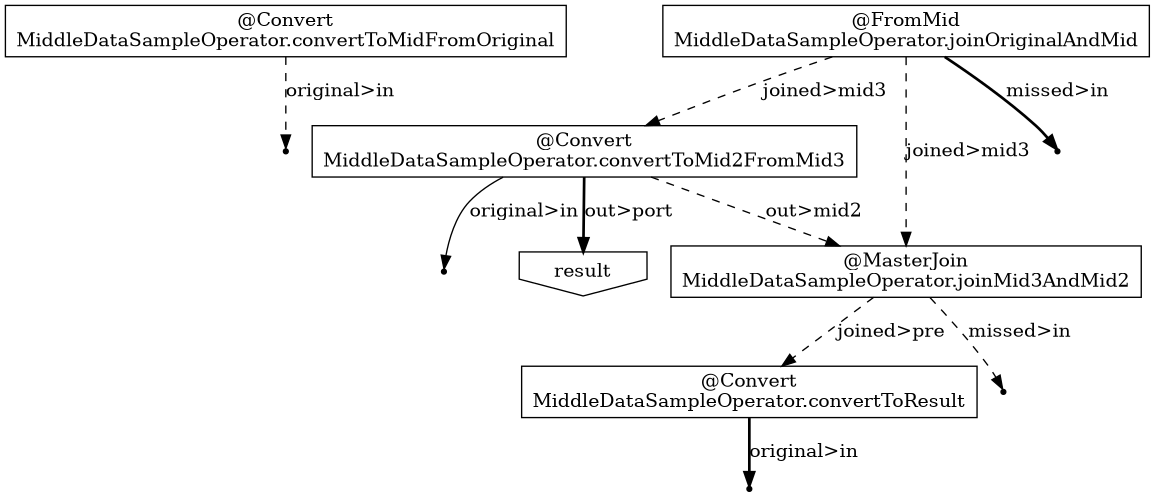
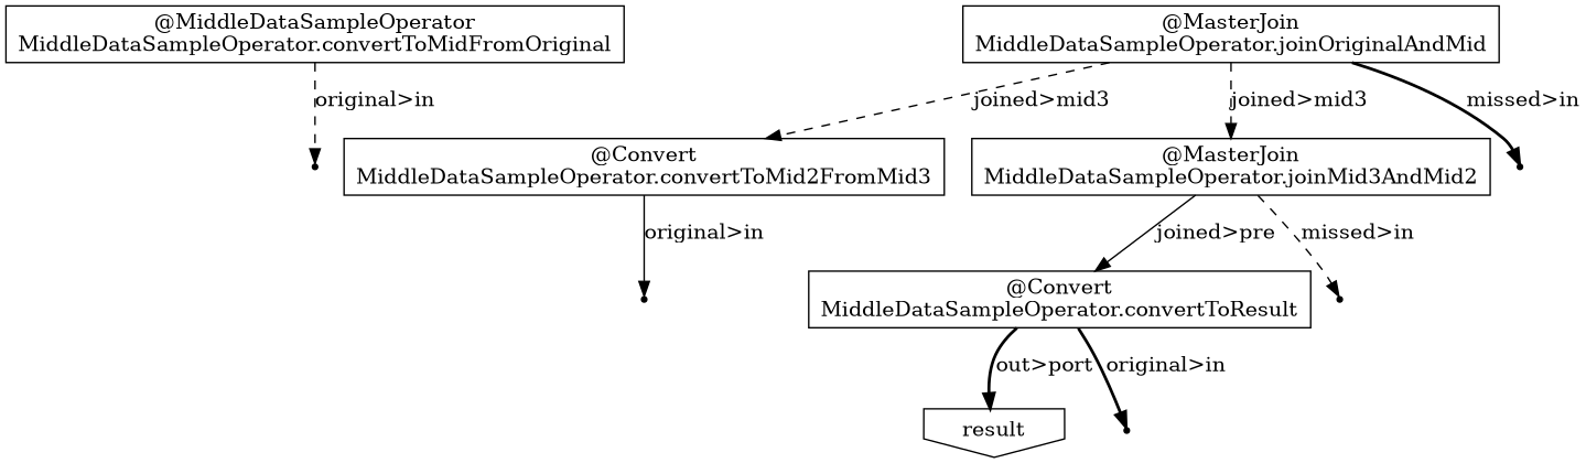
  digraph {
    node [shape=box]
    edge [style=dashed]
-   n1 [label="@Convert\nMiddleDataSampleOperator.convertToMidFromOriginal"]
+   n1 [label="@MiddleDataSampleOperator\nMiddleDataSampleOperator.convertToMidFromOriginal"]
    "4d9634c6-f118-4435-8390-788b3f1ba6c4" [shape=point]
-   n3 [label="@FromMid\nMiddleDataSampleOperator.joinOriginalAndMid"]
+   n3 [label="@MasterJoin\nMiddleDataSampleOperator.joinOriginalAndMid"]
    n4 [label="@Convert\nMiddleDataSampleOperator.convertToMid2FromMid3"]
    n5 [label="@MasterJoin\nMiddleDataSampleOperator.joinMid3AndMid2"]
    "6a4da746-89e7-4ab1-82d9-36e37a303d5f" [shape=point]
    "65cefb49-c673-4c9e-983a-428e26fb5806" [shape=point]
    n8 [label="@Convert\nMiddleDataSampleOperator.convertToResult"]
    "4c80c810-6811-497e-a49f-2e48dcef69fe" [shape=point]
    n10 [label=result shape=invhouse]
    "c9ddfafd-3d0b-4fe1-9471-475a9d108d16" [shape=point]
    n1 -> "4d9634c6-f118-4435-8390-788b3f1ba6c4" [label="original>in"]
    n3 -> n4 [label="joined>mid3"]
    n3 -> n5 [label="joined>mid3"]
    n3 -> "6a4da746-89e7-4ab1-82d9-36e37a303d5f" [label="missed>in" style=bold]
-   n4 -> n5 [label="out>mid2"]
    n4 -> "65cefb49-c673-4c9e-983a-428e26fb5806" [label="original>in" style=solid]
-   n5 -> n8 [label="joined>pre"]
+   n5 -> n8 [label="joined>pre" style=solid]
    n5 -> "4c80c810-6811-497e-a49f-2e48dcef69fe" [label="missed>in"]
-   n4 -> n10 [label="out>port" style=bold]
+   n8 -> n10 [label="out>port" style=bold]
    n8 -> "c9ddfafd-3d0b-4fe1-9471-475a9d108d16" [label="original>in" style=bold]
  }
